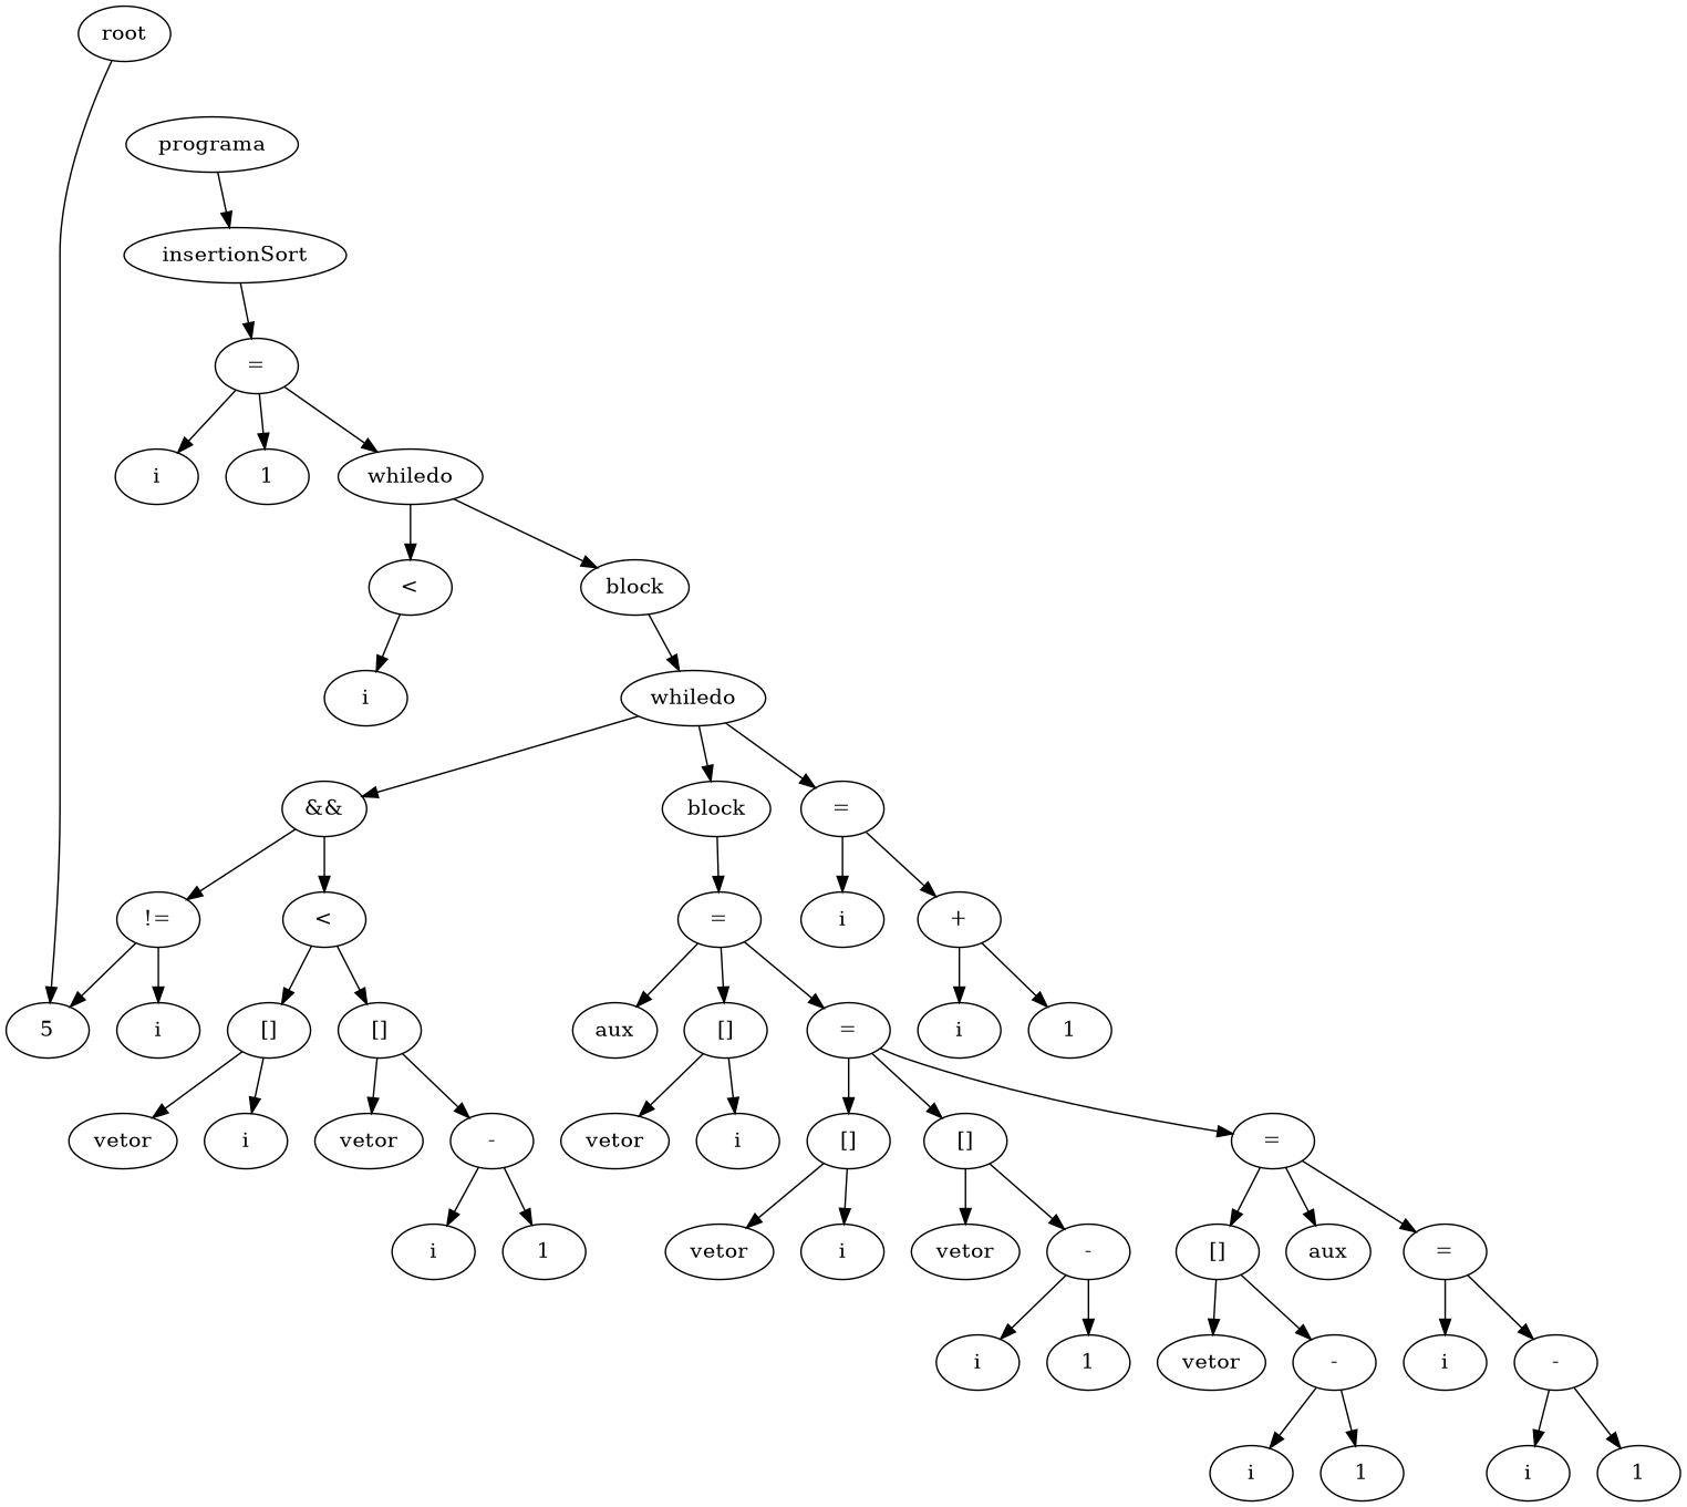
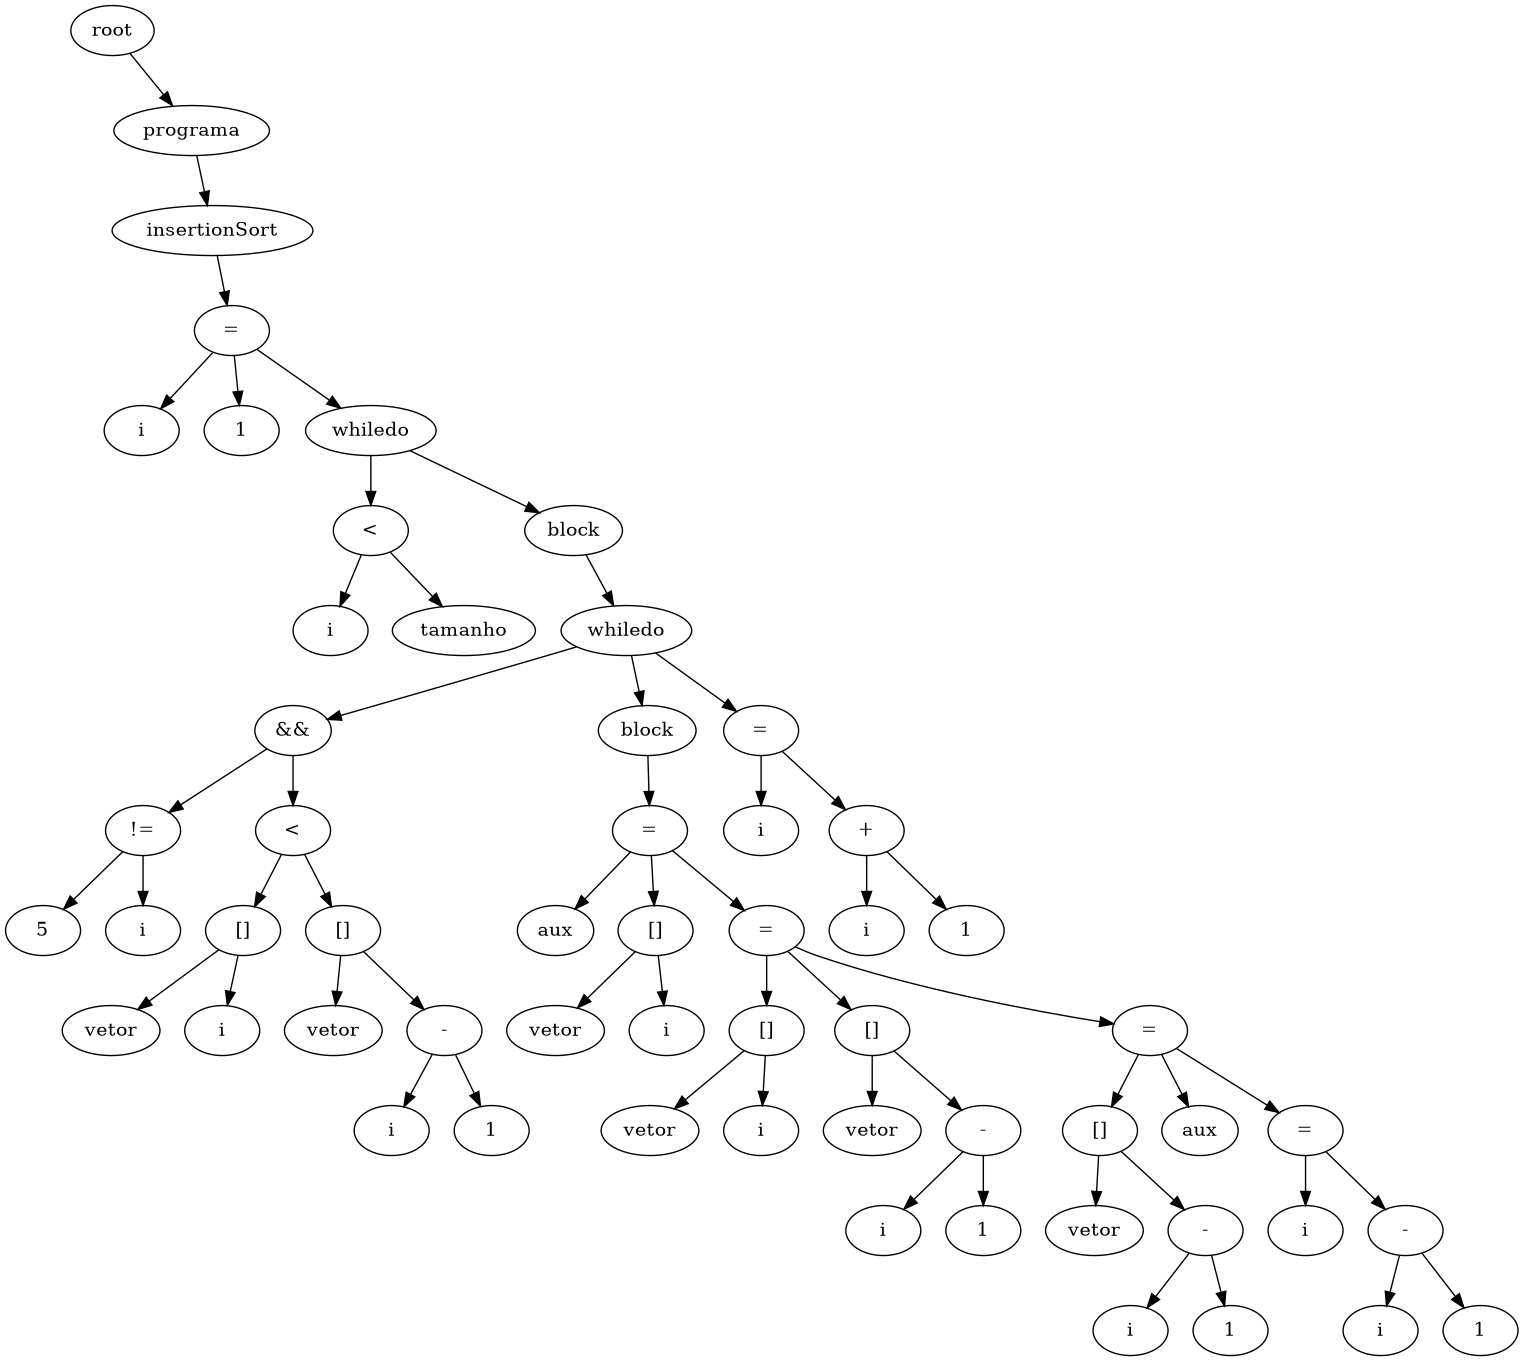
  digraph {
    n1 [label=i]
    n2 [label=1]
    n3 [label="="]
    n4 [label=whiledo]
    n5 [label="<"]
    n6 [label=block]
    n7 [label=i]
+   n8 [label=tamanho]
    n9 [label=i]
    n10 [label=5]
    n11 [label="!="]
    n12 [label=vetor]
    n13 [label=i]
    n14 [label="[]"]
    n15 [label=vetor]
    n16 [label=i]
    n17 [label=1]
    n18 [label="-"]
    n19 [label="[]"]
    n20 [label="<"]
    n21 [label="&&"]
    n22 [label=aux]
    n23 [label=vetor]
    n24 [label=i]
    n25 [label="[]"]
    n26 [label="="]
    n27 [label="="]
    n28 [label="[]"]
    n29 [label="[]"]
    n30 [label="="]
    n31 [label=vetor]
    n32 [label=i]
    n33 [label=vetor]
    n34 [label=i]
    n35 [label=1]
    n36 [label="-"]
    n37 [label="[]"]
    n38 [label=aux]
    n39 [label="="]
    n40 [label=vetor]
    n41 [label=i]
    n42 [label=1]
    n43 [label="-"]
    n44 [label=i]
    n45 [label="-"]
    n46 [label=i]
    n47 [label=1]
    n48 [label=block]
    n49 [label=whiledo]
    n50 [label="="]
    n51 [label=i]
    n52 [label="+"]
    n53 [label=i]
    n54 [label=1]
    n55 [label=insertionSort]
    n56 [label=programa]
    n57 [label=root]
    n3 -> n1
    n3 -> n2
    n3 -> n4
    n4 -> n5
    n4 -> n6
    n5 -> n7
+   n5 -> n8
    n6 -> n49
    n11 -> n9
    n11 -> n10
    n14 -> n12
    n14 -> n13
    n18 -> n16
    n18 -> n17
    n19 -> n15
    n19 -> n18
    n20 -> n14
    n20 -> n19
    n21 -> n11
    n21 -> n20
    n25 -> n23
    n25 -> n24
    n26 -> n22
    n26 -> n25
    n26 -> n27
    n27 -> n28
    n27 -> n29
    n27 -> n30
    n28 -> n31
    n28 -> n32
    n29 -> n33
    n29 -> n36
    n30 -> n37
    n30 -> n38
    n30 -> n39
    n36 -> n34
    n36 -> n35
    n37 -> n40
    n37 -> n43
    n39 -> n44
    n39 -> n45
    n43 -> n41
    n43 -> n42
    n45 -> n46
    n45 -> n47
    n48 -> n26
    n49 -> n21
    n49 -> n48
    n49 -> n50
    n50 -> n51
    n50 -> n52
    n52 -> n53
    n52 -> n54
    n55 -> n3
    n56 -> n55
-   n57 -> n10
+   n57 -> n56
  }
